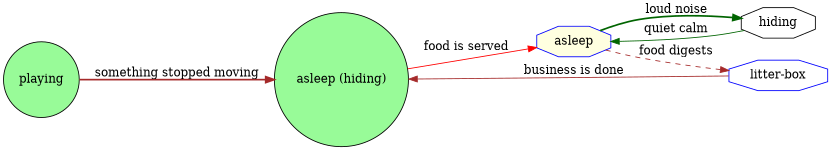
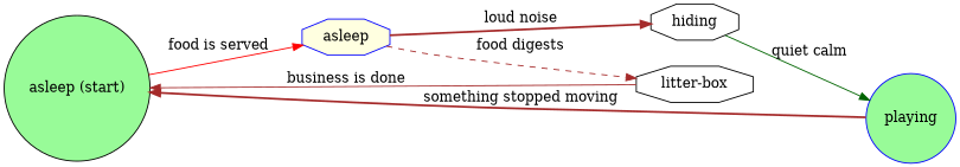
  digraph {
    rankdir=LR
    node [color=black fillcolor=palegreen shape=octagon style=filled]
    edge [color=brown style=solid]
-   n1 [label="asleep (hiding)" shape=circle]
+   n1 [label="asleep (start)" shape=circle]
    n2 [color=blue fillcolor=lightyellow label=asleep]
    hiding [fillcolor=white]
-   "litter-box" [color=blue fillcolor=white]
-   playing [shape=circle]
+   "litter-box" [fillcolor=white]
+   playing [color=blue shape=circle]
    n1 -> n2 [color=red label="food is served"]
-   n2 -> hiding [color=darkgreen label="loud noise" style=bold]
+   n2 -> hiding [label="loud noise" style=bold]
    n2 -> "litter-box" [label="food digests" style=dashed]
-   hiding -> n2 [color=darkgreen label="quiet calm"]
+   hiding -> playing [color=darkgreen label="quiet calm"]
    "litter-box" -> n1 [label="business is done"]
    playing -> n1 [label="something stopped moving" style=bold]
  }
